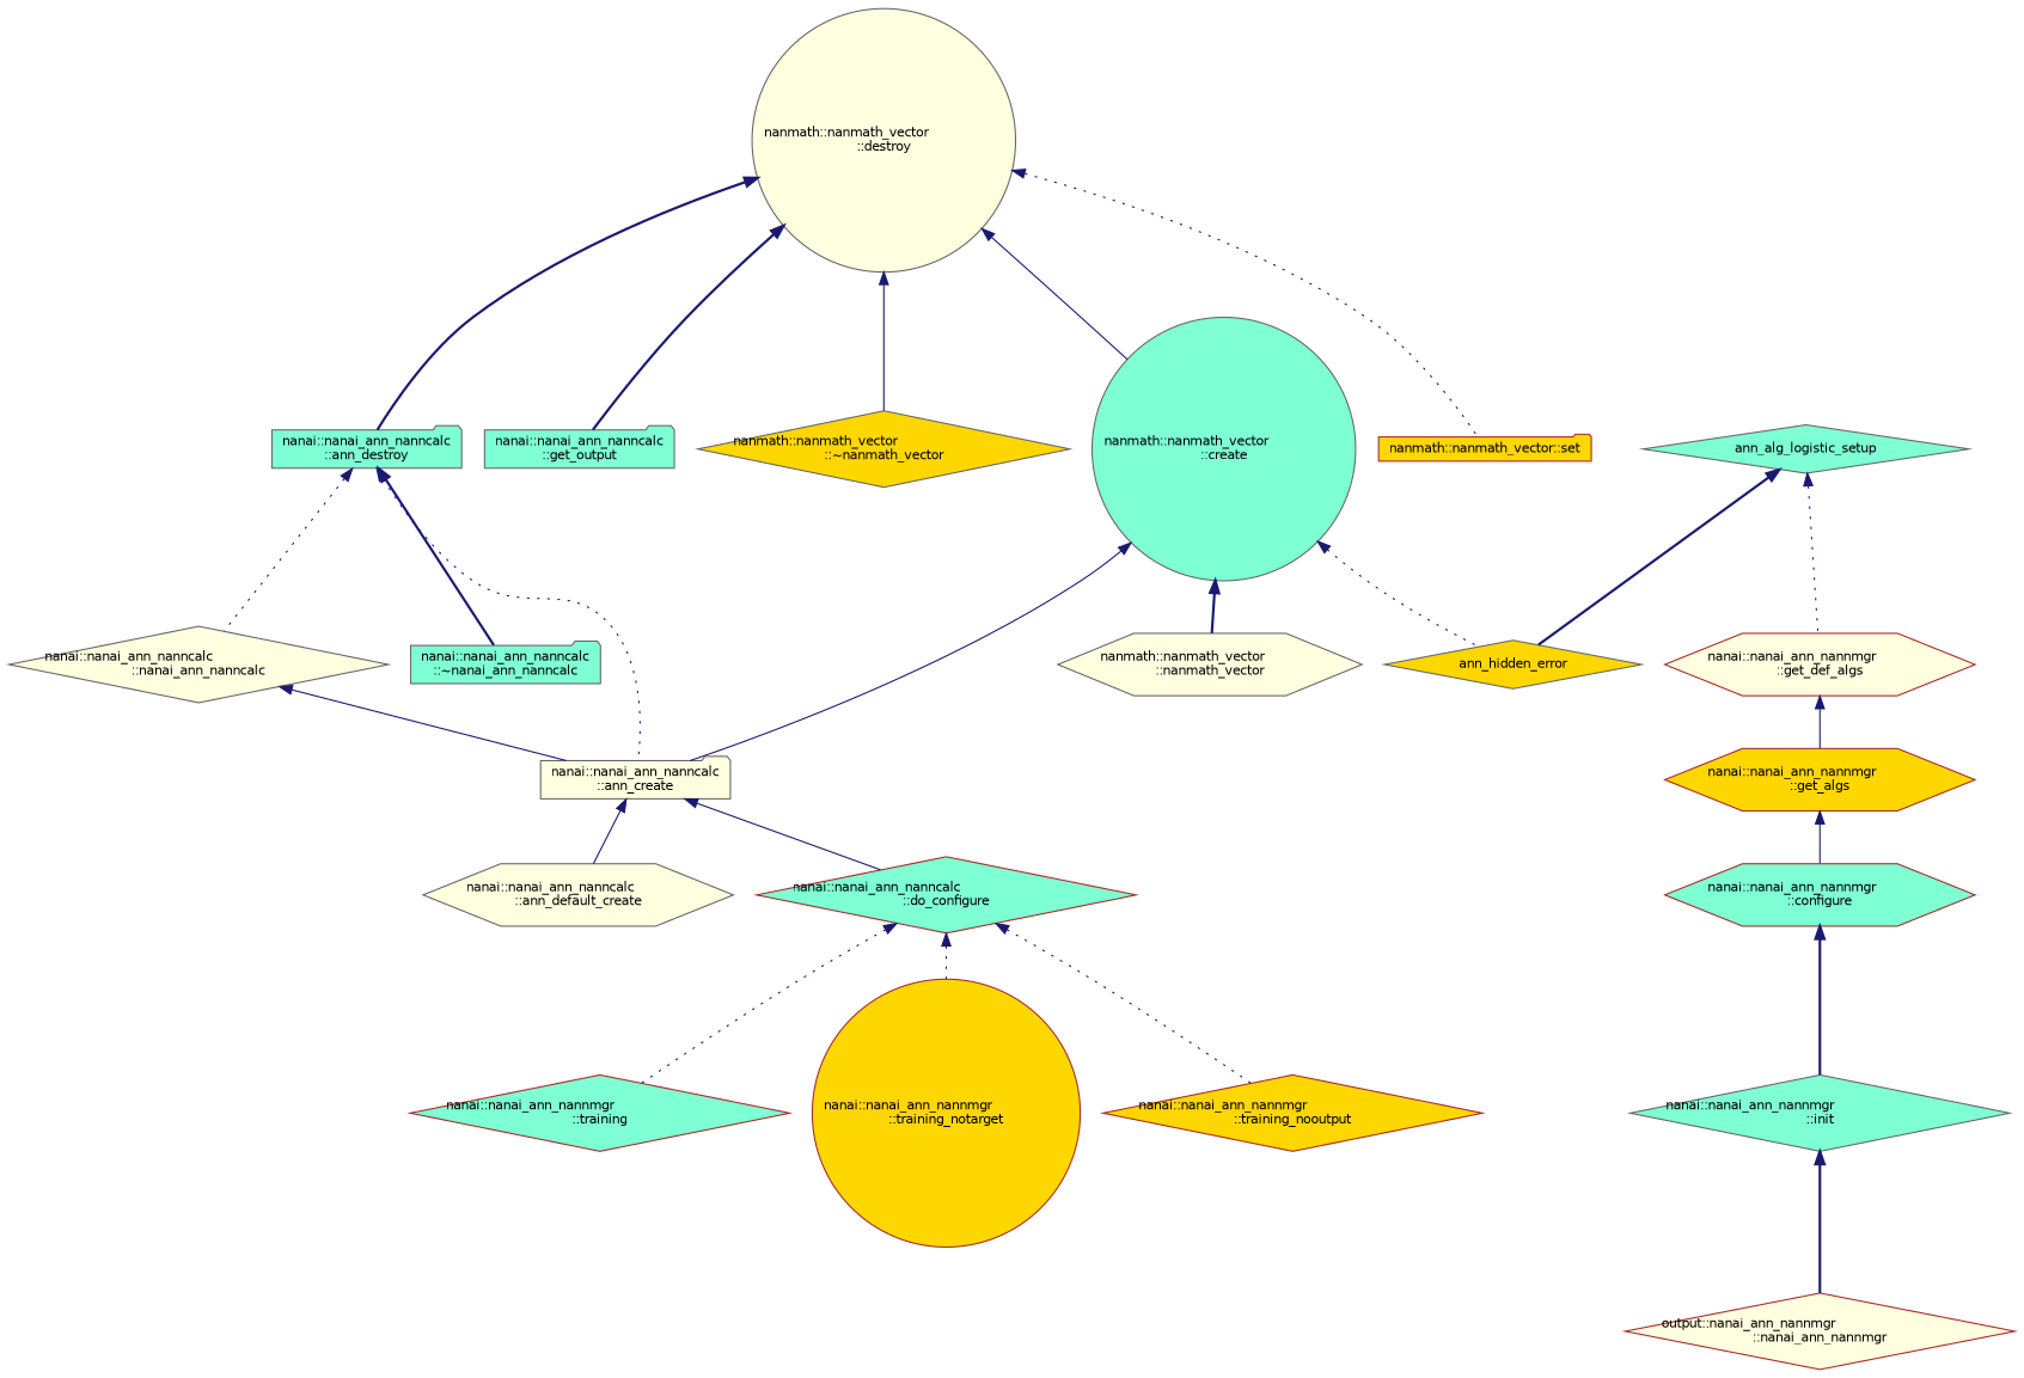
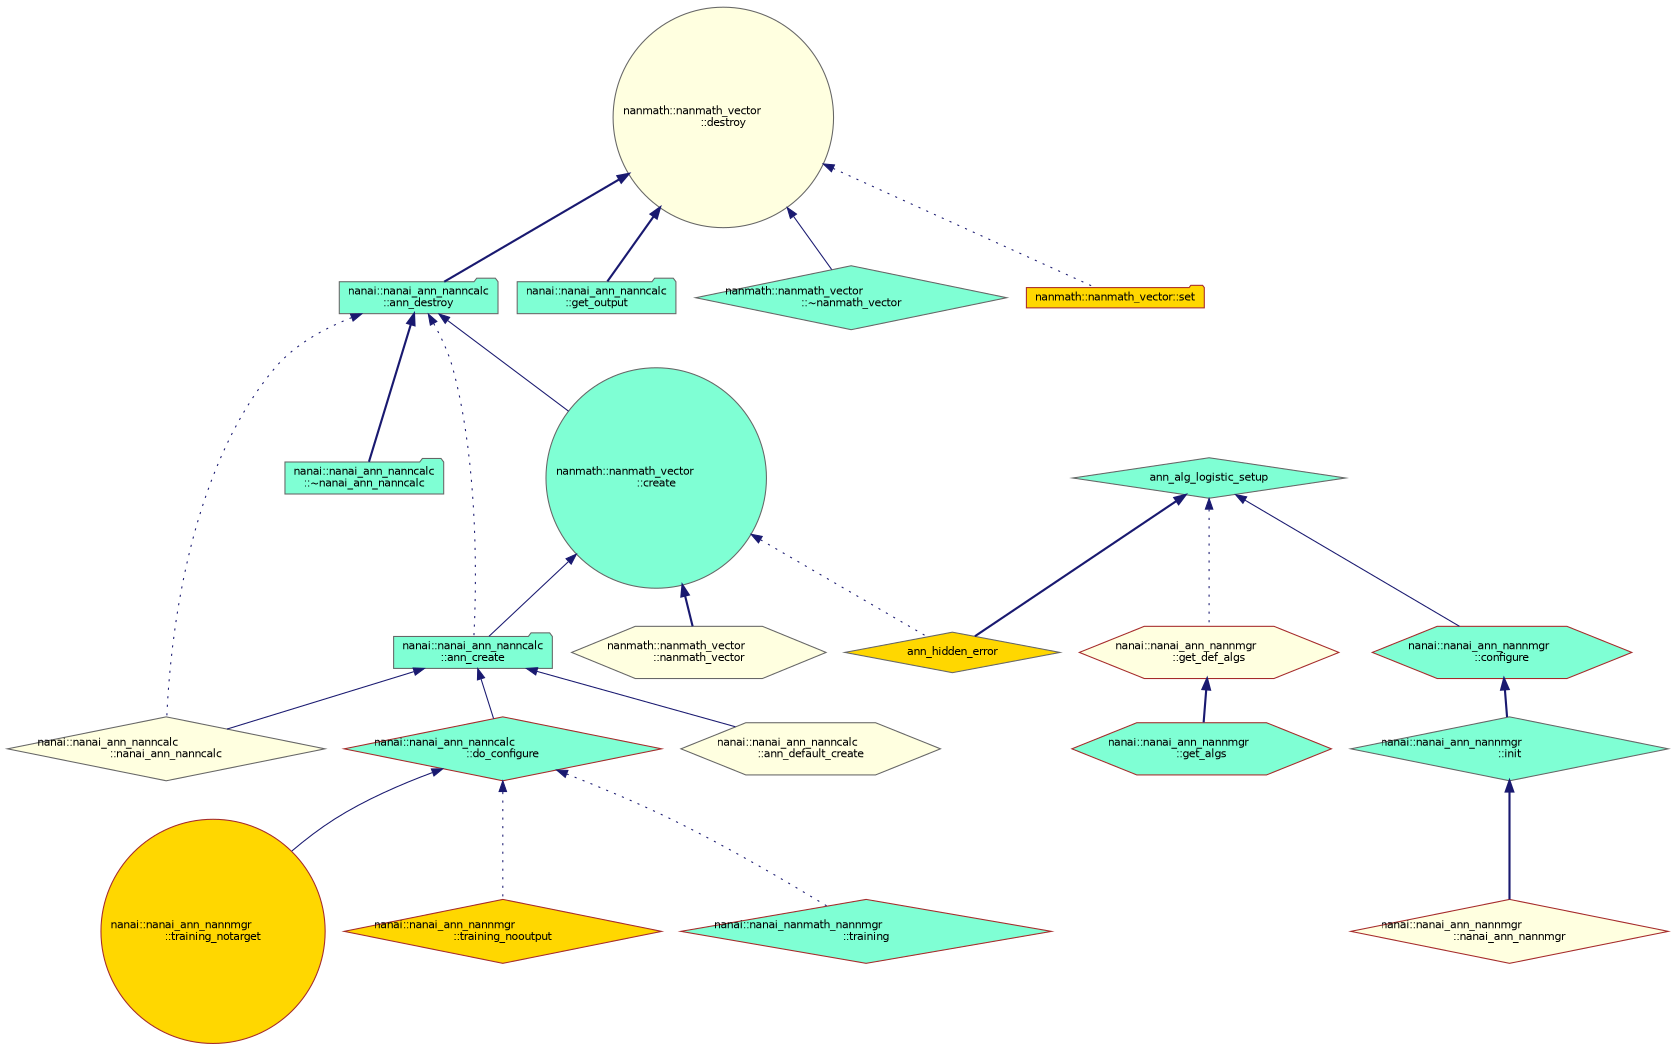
  digraph {
    rankdir=TB
    node [color=gray40 fillcolor=aquamarine fontname=Helvetica fontsize=10 shape=diamond style=filled]
    edge [color=midnightblue dir=back fontname=Helvetica fontsize=10 labelfontname=Helvetica labelfontsize=10 style=solid]
    n1 [fillcolor=lightyellow fontcolor=black height=0.2 label="nanmath::nanmath_vector\l::destroy" shape=circle width=0.4]
    n2 [height=0.2 label="nanai::nanai_ann_nanncalc\l::ann_destroy" shape=folder width=0.4]
    n3 [height=0.2 label="nanai::nanai_ann_nanncalc\l::get_output" shape=folder width=0.4]
-   n4 [fillcolor=gold height=0.2 label="nanmath::nanmath_vector\l::~nanmath_vector" width=0.4]
+   n4 [height=0.2 label="nanmath::nanmath_vector\l::~nanmath_vector" width=0.4]
    n5 [height=0.2 label="nanmath::nanmath_vector\l::create" shape=circle width=0.4]
    n6 [color=brown fillcolor=gold height=0.2 label="nanmath::nanmath_vector::set" shape=folder width=0.4]
    n7 [fillcolor=lightyellow height=0.2 label="nanai::nanai_ann_nanncalc\l::nanai_ann_nanncalc" width=0.4]
    n8 [height=0.2 label="nanai::nanai_ann_nanncalc\l::~nanai_ann_nanncalc" shape=folder width=0.4]
-   n9 [fillcolor=lightyellow height=0.2 label="nanai::nanai_ann_nanncalc\l::ann_create" shape=folder width=0.4]
+   n9 [height=0.2 label="nanai::nanai_ann_nanncalc\l::ann_create" shape=folder width=0.4]
    n10 [fillcolor=gold height=0.2 label=ann_hidden_error width=0.4]
    n11 [fillcolor=lightyellow height=0.2 label="nanmath::nanmath_vector\l::nanmath_vector" shape=hexagon width=0.4]
    n12 [fillcolor=lightyellow height=0.2 label="nanai::nanai_ann_nanncalc\l::ann_default_create" shape=hexagon width=0.4]
    n13 [color=brown height=0.2 label="nanai::nanai_ann_nanncalc\l::do_configure" width=0.4]
-   n14 [color=brown height=0.2 label="nanai::nanai_ann_nannmgr\l::training" width=0.4]
+   n14 [color=brown height=0.2 label="nanai::nanai_nanmath_nannmgr\l::training" width=0.4]
    n15 [color=brown fillcolor=gold height=0.2 label="nanai::nanai_ann_nannmgr\l::training_notarget" shape=circle width=0.4]
    n16 [color=brown fillcolor=gold height=0.2 label="nanai::nanai_ann_nannmgr\l::training_nooutput" width=0.4]
    n17 [height=0.2 label=ann_alg_logistic_setup width=0.4]
    n18 [color=brown fillcolor=lightyellow height=0.2 label="nanai::nanai_ann_nannmgr\l::get_def_algs" shape=hexagon width=0.4]
-   n19 [color=brown fillcolor=gold height=0.2 label="nanai::nanai_ann_nannmgr\l::get_algs" shape=hexagon width=0.4]
+   n19 [color=brown height=0.2 label="nanai::nanai_ann_nannmgr\l::get_algs" shape=hexagon width=0.4]
    n20 [color=brown height=0.2 label="nanai::nanai_ann_nannmgr\l::configure" shape=hexagon width=0.4]
    n21 [height=0.2 label="nanai::nanai_ann_nannmgr\l::init" width=0.4]
-   n22 [color=brown fillcolor=lightyellow height=0.2 label="output::nanai_ann_nannmgr\l::nanai_ann_nannmgr" width=0.4]
+   n22 [color=brown fillcolor=lightyellow height=0.2 label="nanai::nanai_ann_nannmgr\l::nanai_ann_nannmgr" width=0.4]
    n1 -> n2 [style=bold]
    n1 -> n3 [style=bold]
    n1 -> n4
-   n1 -> n5
+   n2 -> n5
    n1 -> n6 [style=dotted]
    n2 -> n7 [style=dotted]
    n2 -> n8 [style=bold]
    n2 -> n9 [style=dotted]
    n5 -> n9
    n5 -> n10 [style=dotted]
    n5 -> n11 [style=bold]
-   n7 -> n9
+   n9 -> n7
    n9 -> n12
    n9 -> n13
    n13 -> n14 [style=dotted]
-   n13 -> n15 [style=dotted]
+   n13 -> n15
    n13 -> n16 [style=dotted]
    n17 -> n10 [style=bold]
    n17 -> n18 [style=dotted]
-   n18 -> n19
-   n19 -> n20
+   n18 -> n19 [style=bold]
+   n17 -> n20
    n20 -> n21 [style=bold]
    n21 -> n22 [style=bold]
  }
